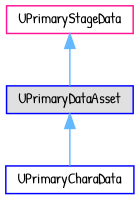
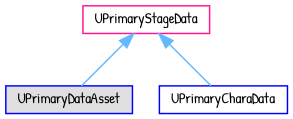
  digraph {
    fontname="Patrick Hand"
    rankdir=TB
    node [color=blue fillcolor=white fontname="Patrick Hand" fontsize=10 shape=box style=filled]
    edge [color=steelblue1 dir=back fontname="Patrick Hand" fontsize=10 labelfontname=Helvetica labelfontsize=10 style=solid]
    n1 [fillcolor="#E0E0E0" height=0.2 label=UPrimaryDataAsset width=0.4]
    n2 [height=0.2 label=UPrimaryCharaData width=0.4]
    n3 [color=deeppink height=0.2 label=UPrimaryStageData width=0.4]
-   n1 -> n2
+   n3 -> n2
    n3 -> n1
  }
